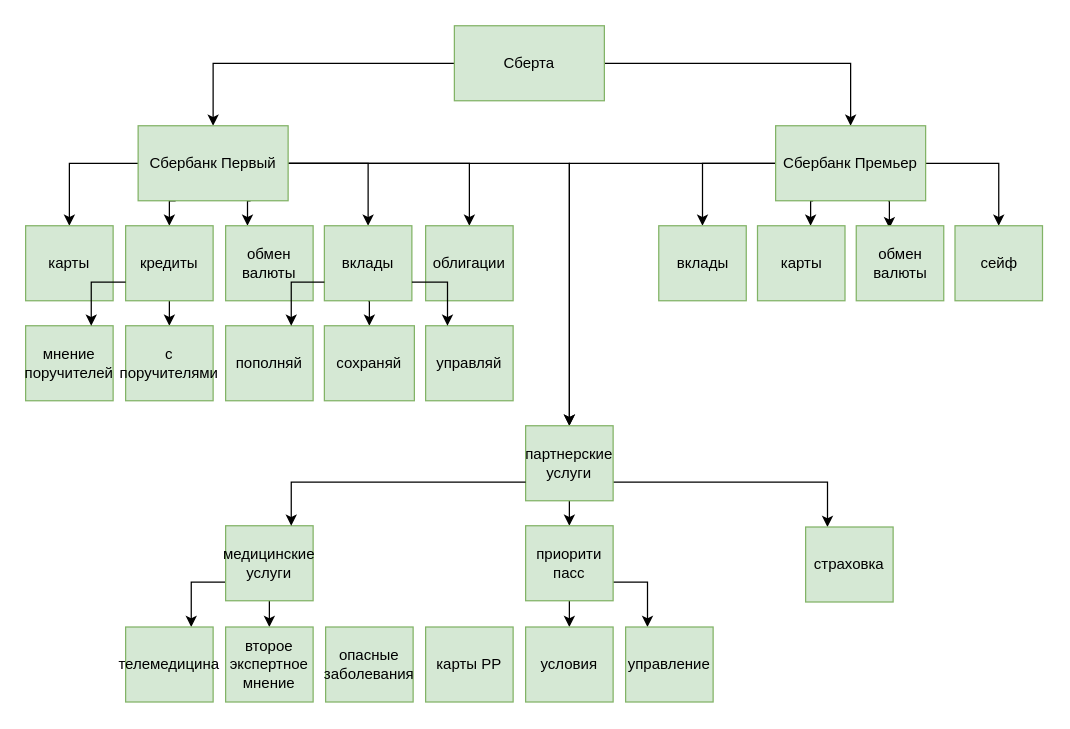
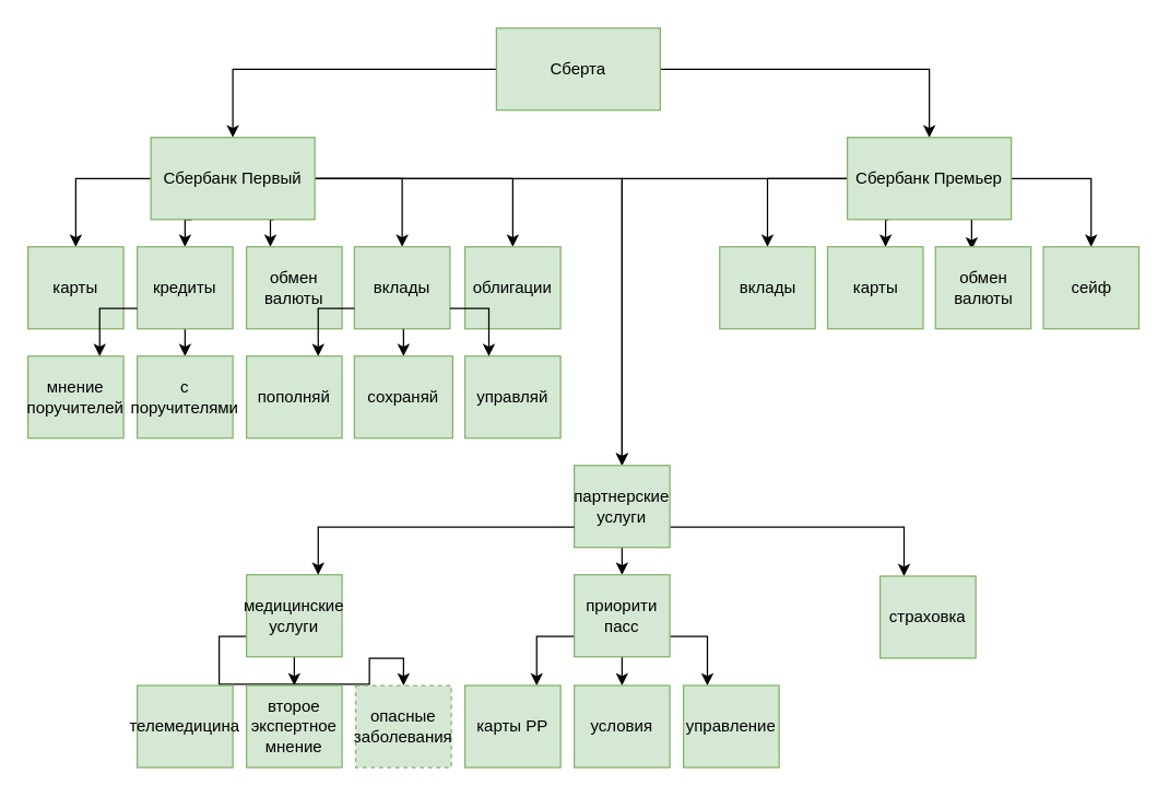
  <mxCell id="0" />
  <mxCell id="1" parent="0" />
  <mxCell id="2" style="edgeStyle=orthogonalEdgeStyle;rounded=0;orthogonalLoop=1;jettySize=auto;html=1;exitX=0;exitY=0.5;exitDx=0;exitDy=0;" parent="1" source="4" target="11" edge="1"><mxGeometry relative="1" as="geometry" /></mxCell>
  <mxCell id="3" style="edgeStyle=orthogonalEdgeStyle;rounded=0;orthogonalLoop=1;jettySize=auto;html=1;exitX=1;exitY=0.5;exitDx=0;exitDy=0;" parent="1" source="4" target="17" edge="1"><mxGeometry relative="1" as="geometry" /></mxCell>
  <mxCell id="4" value="Сберта" style="rounded=0;whiteSpace=wrap;html=1;fillColor=#d5e8d4;strokeColor=#82b366;" parent="1" vertex="1"><mxGeometry x="363" y="20" width="120" height="60" as="geometry" /></mxCell>
  <mxCell id="5" style="edgeStyle=orthogonalEdgeStyle;rounded=0;orthogonalLoop=1;jettySize=auto;html=1;exitX=0;exitY=0.5;exitDx=0;exitDy=0;" parent="1" source="11" target="35" edge="1"><mxGeometry relative="1" as="geometry" /></mxCell>
  <mxCell id="6" style="edgeStyle=orthogonalEdgeStyle;rounded=0;orthogonalLoop=1;jettySize=auto;html=1;exitX=0.25;exitY=1;exitDx=0;exitDy=0;entryX=0.5;entryY=0;entryDx=0;entryDy=0;" parent="1" source="11" target="19" edge="1"><mxGeometry relative="1" as="geometry" /></mxCell>
  <mxCell id="7" style="edgeStyle=orthogonalEdgeStyle;rounded=0;orthogonalLoop=1;jettySize=auto;html=1;exitX=1;exitY=0.5;exitDx=0;exitDy=0;entryX=0.5;entryY=0;entryDx=0;entryDy=0;" parent="1" source="11" target="23" edge="1"><mxGeometry relative="1" as="geometry" /></mxCell>
  <mxCell id="8" style="edgeStyle=orthogonalEdgeStyle;rounded=0;orthogonalLoop=1;jettySize=auto;html=1;exitX=1;exitY=0.5;exitDx=0;exitDy=0;entryX=0.5;entryY=0;entryDx=0;entryDy=0;" parent="1" source="11" target="26" edge="1"><mxGeometry relative="1" as="geometry" /></mxCell>
  <mxCell id="9" style="edgeStyle=orthogonalEdgeStyle;rounded=0;orthogonalLoop=1;jettySize=auto;html=1;exitX=1;exitY=0.5;exitDx=0;exitDy=0;" edge="1" parent="1" source="11" target="21"><mxGeometry relative="1" as="geometry" /></mxCell>
  <mxCell id="10" style="edgeStyle=orthogonalEdgeStyle;rounded=0;orthogonalLoop=1;jettySize=auto;html=1;exitX=0.75;exitY=1;exitDx=0;exitDy=0;entryX=0.25;entryY=0;entryDx=0;entryDy=0;" edge="1" parent="1" source="11" target="22"><mxGeometry relative="1" as="geometry" /></mxCell>
  <mxCell id="11" value="Сбербанк Первый" style="rounded=0;whiteSpace=wrap;html=1;fillColor=#d5e8d4;strokeColor=#82b366;" parent="1" vertex="1"><mxGeometry x="110" y="100" width="120" height="60" as="geometry" /></mxCell>
  <mxCell id="12" style="edgeStyle=orthogonalEdgeStyle;rounded=0;orthogonalLoop=1;jettySize=auto;html=1;exitX=0;exitY=0.5;exitDx=0;exitDy=0;entryX=0.5;entryY=0;entryDx=0;entryDy=0;" parent="1" source="17" target="26" edge="1"><mxGeometry relative="1" as="geometry" /></mxCell>
  <mxCell id="13" style="edgeStyle=orthogonalEdgeStyle;rounded=0;orthogonalLoop=1;jettySize=auto;html=1;exitX=0.25;exitY=1;exitDx=0;exitDy=0;entryX=0.607;entryY=0;entryDx=0;entryDy=0;entryPerimeter=0;" edge="1" parent="1" source="17" target="51"><mxGeometry relative="1" as="geometry" /></mxCell>
  <mxCell id="14" style="edgeStyle=orthogonalEdgeStyle;rounded=0;orthogonalLoop=1;jettySize=auto;html=1;exitX=0.75;exitY=1;exitDx=0;exitDy=0;entryX=0.379;entryY=0.033;entryDx=0;entryDy=0;entryPerimeter=0;" edge="1" parent="1" source="17" target="53"><mxGeometry relative="1" as="geometry" /></mxCell>
  <mxCell id="15" style="edgeStyle=orthogonalEdgeStyle;rounded=0;orthogonalLoop=1;jettySize=auto;html=1;exitX=1;exitY=0.5;exitDx=0;exitDy=0;" edge="1" parent="1" source="17" target="54"><mxGeometry relative="1" as="geometry" /></mxCell>
  <mxCell id="16" style="edgeStyle=orthogonalEdgeStyle;rounded=0;orthogonalLoop=1;jettySize=auto;html=1;exitX=0;exitY=0.5;exitDx=0;exitDy=0;" edge="1" parent="1" source="17" target="52"><mxGeometry relative="1" as="geometry" /></mxCell>
  <mxCell id="17" value="Сбербанк Премьер" style="rounded=0;whiteSpace=wrap;html=1;fillColor=#d5e8d4;strokeColor=#82b366;" parent="1" vertex="1"><mxGeometry x="620" y="100" width="120" height="60" as="geometry" /></mxCell>
  <mxCell id="18" style="edgeStyle=orthogonalEdgeStyle;rounded=0;orthogonalLoop=1;jettySize=auto;html=1;exitX=0.5;exitY=1;exitDx=0;exitDy=0;entryX=0.5;entryY=0;entryDx=0;entryDy=0;" parent="1" source="19" target="31" edge="1"><mxGeometry relative="1" as="geometry" /></mxCell>
  <mxCell id="19" value="кредиты" style="rounded=0;whiteSpace=wrap;html=1;fillColor=#d5e8d4;strokeColor=#82b366;" parent="1" vertex="1"><mxGeometry x="100" y="180" width="70" height="60" as="geometry" /></mxCell>
  <mxCell id="20" style="edgeStyle=orthogonalEdgeStyle;rounded=0;orthogonalLoop=1;jettySize=auto;html=1;exitX=0.5;exitY=1;exitDx=0;exitDy=0;entryX=0.5;entryY=0;entryDx=0;entryDy=0;" parent="1" source="21" target="32" edge="1"><mxGeometry relative="1" as="geometry" /></mxCell>
  <mxCell id="21" value="вклады" style="rounded=0;whiteSpace=wrap;html=1;fillColor=#d5e8d4;strokeColor=#82b366;" parent="1" vertex="1"><mxGeometry x="259" y="180" width="70" height="60" as="geometry" /></mxCell>
  <mxCell id="22" value="обмен валюты" style="rounded=0;whiteSpace=wrap;html=1;fillColor=#d5e8d4;strokeColor=#82b366;" parent="1" vertex="1"><mxGeometry x="180" y="180" width="70" height="60" as="geometry" /></mxCell>
  <mxCell id="23" value="облигации" style="rounded=0;whiteSpace=wrap;html=1;fillColor=#d5e8d4;strokeColor=#82b366;" parent="1" vertex="1"><mxGeometry x="340" y="180" width="70" height="60" as="geometry" /></mxCell>
  <mxCell id="24" style="edgeStyle=orthogonalEdgeStyle;rounded=0;orthogonalLoop=1;jettySize=auto;html=1;exitX=0.5;exitY=1;exitDx=0;exitDy=0;entryX=0.5;entryY=0;entryDx=0;entryDy=0;" parent="1" source="26" target="41" edge="1"><mxGeometry relative="1" as="geometry" /></mxCell>
  <mxCell id="25" style="edgeStyle=orthogonalEdgeStyle;rounded=0;orthogonalLoop=1;jettySize=auto;html=1;exitX=1;exitY=0.75;exitDx=0;exitDy=0;entryX=0.25;entryY=0;entryDx=0;entryDy=0;" parent="1" source="26" target="37" edge="1"><mxGeometry relative="1" as="geometry" /></mxCell>
  <mxCell id="26" value="партнерские услуги" style="rounded=0;whiteSpace=wrap;html=1;fillColor=#d5e8d4;strokeColor=#82b366;" parent="1" vertex="1"><mxGeometry x="420" y="340" width="70" height="60" as="geometry" /></mxCell>
  <mxCell id="27" style="edgeStyle=orthogonalEdgeStyle;rounded=0;orthogonalLoop=1;jettySize=auto;html=1;exitX=0.5;exitY=1;exitDx=0;exitDy=0;entryX=0.5;entryY=0;entryDx=0;entryDy=0;" parent="1" source="29" target="43" edge="1"><mxGeometry relative="1" as="geometry" /></mxCell>
- <mxCell id="28" style="edgeStyle=orthogonalEdgeStyle;rounded=0;orthogonalLoop=1;jettySize=auto;html=1;exitX=0;exitY=0.75;exitDx=0;exitDy=0;entryX=0.75;entryY=0;entryDx=0;entryDy=0;" parent="1" source="29" target="42" edge="1"><mxGeometry relative="1" as="geometry" /></mxCell>
+ <mxCell id="28" style="edgeStyle=orthogonalEdgeStyle;rounded=0;orthogonalLoop=1;jettySize=auto;html=1;exitX=0;exitY=0.75;exitDx=0;exitDy=0;" parent="1" source="29" target="44" edge="1"><mxGeometry relative="1" as="geometry" /></mxCell>
  <mxCell id="29" value="медицинские услуги" style="rounded=0;whiteSpace=wrap;html=1;fillColor=#d5e8d4;strokeColor=#82b366;" parent="1" vertex="1"><mxGeometry x="180" y="420" width="70" height="60" as="geometry" /></mxCell>
  <mxCell id="30" value="мнение поручителей" style="rounded=0;whiteSpace=wrap;html=1;fillColor=#d5e8d4;strokeColor=#82b366;" parent="1" vertex="1"><mxGeometry x="20" y="260" width="70" height="60" as="geometry" /></mxCell>
  <mxCell id="31" value="с поручителями" style="rounded=0;whiteSpace=wrap;html=1;fillColor=#d5e8d4;strokeColor=#82b366;" parent="1" vertex="1"><mxGeometry x="100" y="260" width="70" height="60" as="geometry" /></mxCell>
  <mxCell id="32" value="сохраняй" style="rounded=0;whiteSpace=wrap;html=1;fillColor=#d5e8d4;strokeColor=#82b366;" parent="1" vertex="1"><mxGeometry x="259" y="260" width="72" height="60" as="geometry" /></mxCell>
  <mxCell id="33" value="пополняй" style="rounded=0;whiteSpace=wrap;html=1;fillColor=#d5e8d4;strokeColor=#82b366;" parent="1" vertex="1"><mxGeometry x="180" y="260" width="70" height="60" as="geometry" /></mxCell>
  <mxCell id="34" value="управляй" style="rounded=0;whiteSpace=wrap;html=1;fillColor=#d5e8d4;strokeColor=#82b366;" parent="1" vertex="1"><mxGeometry x="340" y="260" width="70" height="60" as="geometry" /></mxCell>
  <mxCell id="35" value="карты" style="rounded=0;whiteSpace=wrap;html=1;fillColor=#d5e8d4;strokeColor=#82b366;" parent="1" vertex="1"><mxGeometry x="20" y="180" width="70" height="60" as="geometry" /></mxCell>
  <mxCell id="36" style="edgeStyle=orthogonalEdgeStyle;rounded=0;orthogonalLoop=1;jettySize=auto;html=1;exitX=0;exitY=0.75;exitDx=0;exitDy=0;entryX=0.75;entryY=0;entryDx=0;entryDy=0;" parent="1" source="19" target="30" edge="1"><mxGeometry relative="1" as="geometry" /></mxCell>
  <mxCell id="37" value="страховка" style="rounded=0;whiteSpace=wrap;html=1;fillColor=#d5e8d4;strokeColor=#82b366;" parent="1" vertex="1"><mxGeometry x="644" y="421" width="70" height="60" as="geometry" /></mxCell>
+ <mxCell id="38" style="edgeStyle=orthogonalEdgeStyle;rounded=0;orthogonalLoop=1;jettySize=auto;html=1;exitX=0;exitY=0.75;exitDx=0;exitDy=0;entryX=0.75;entryY=0;entryDx=0;entryDy=0;" parent="1" source="41" target="47" edge="1"><mxGeometry relative="1" as="geometry" /></mxCell>
  <mxCell id="39" style="edgeStyle=orthogonalEdgeStyle;rounded=0;orthogonalLoop=1;jettySize=auto;html=1;exitX=0.5;exitY=1;exitDx=0;exitDy=0;entryX=0.5;entryY=0;entryDx=0;entryDy=0;" parent="1" source="41" target="48" edge="1"><mxGeometry relative="1" as="geometry" /></mxCell>
  <mxCell id="40" style="edgeStyle=orthogonalEdgeStyle;rounded=0;orthogonalLoop=1;jettySize=auto;html=1;exitX=1;exitY=0.75;exitDx=0;exitDy=0;entryX=0.25;entryY=0;entryDx=0;entryDy=0;" parent="1" source="41" target="49" edge="1"><mxGeometry relative="1" as="geometry" /></mxCell>
  <mxCell id="41" value="приорити пасс" style="rounded=0;whiteSpace=wrap;html=1;fillColor=#d5e8d4;strokeColor=#82b366;" parent="1" vertex="1"><mxGeometry x="420" y="420" width="70" height="60" as="geometry" /></mxCell>
  <mxCell id="42" value="телемедицина" style="rounded=0;whiteSpace=wrap;html=1;fillColor=#d5e8d4;strokeColor=#82b366;" parent="1" vertex="1"><mxGeometry x="100" y="501" width="70" height="60" as="geometry" /></mxCell>
  <mxCell id="43" value="второе экспертное мнение" style="rounded=0;whiteSpace=wrap;html=1;fillColor=#d5e8d4;strokeColor=#82b366;" parent="1" vertex="1"><mxGeometry x="180" y="501" width="70" height="60" as="geometry" /></mxCell>
- <mxCell id="44" value="опасные заболевания" style="rounded=0;whiteSpace=wrap;html=1;fillColor=#d5e8d4;strokeColor=#82b366;" parent="1" vertex="1"><mxGeometry x="260" y="501" width="70" height="60" as="geometry" /></mxCell>
+ <mxCell id="44" value="опасные заболевания" style="rounded=0;whiteSpace=wrap;html=1;fillColor=#d5e8d4;strokeColor=#82b366;dashed=1;" parent="1" vertex="1"><mxGeometry x="260" y="501" width="70" height="60" as="geometry" /></mxCell>
  <mxCell id="45" style="edgeStyle=orthogonalEdgeStyle;rounded=0;orthogonalLoop=1;jettySize=auto;html=1;exitX=1;exitY=0.75;exitDx=0;exitDy=0;entryX=0.25;entryY=0;entryDx=0;entryDy=0;" parent="1" source="21" target="34" edge="1"><mxGeometry relative="1" as="geometry" /></mxCell>
  <mxCell id="46" style="edgeStyle=orthogonalEdgeStyle;rounded=0;orthogonalLoop=1;jettySize=auto;html=1;exitX=0;exitY=0.75;exitDx=0;exitDy=0;entryX=0.75;entryY=0;entryDx=0;entryDy=0;" parent="1" source="21" target="33" edge="1"><mxGeometry relative="1" as="geometry" /></mxCell>
  <mxCell id="47" value="карты PP" style="rounded=0;whiteSpace=wrap;html=1;fillColor=#d5e8d4;strokeColor=#82b366;" parent="1" vertex="1"><mxGeometry x="340" y="501" width="70" height="60" as="geometry" /></mxCell>
  <mxCell id="48" value="условия" style="rounded=0;whiteSpace=wrap;html=1;fillColor=#d5e8d4;strokeColor=#82b366;" parent="1" vertex="1"><mxGeometry x="420" y="501" width="70" height="60" as="geometry" /></mxCell>
  <mxCell id="49" value="управление" style="rounded=0;whiteSpace=wrap;html=1;fillColor=#d5e8d4;strokeColor=#82b366;" parent="1" vertex="1"><mxGeometry x="500" y="501" width="70" height="60" as="geometry" /></mxCell>
  <mxCell id="50" style="edgeStyle=orthogonalEdgeStyle;rounded=0;orthogonalLoop=1;jettySize=auto;html=1;exitX=0;exitY=0.75;exitDx=0;exitDy=0;entryX=0.75;entryY=0;entryDx=0;entryDy=0;" parent="1" source="26" target="29" edge="1"><mxGeometry relative="1" as="geometry" /></mxCell>
  <mxCell id="51" value="карты" style="rounded=0;whiteSpace=wrap;html=1;fillColor=#d5e8d4;strokeColor=#82b366;" vertex="1" parent="1"><mxGeometry x="605.5" y="180" width="70" height="60" as="geometry" /></mxCell>
  <mxCell id="52" value="вклады" style="rounded=0;whiteSpace=wrap;html=1;fillColor=#d5e8d4;strokeColor=#82b366;" vertex="1" parent="1"><mxGeometry x="526.5" y="180" width="70" height="60" as="geometry" /></mxCell>
  <mxCell id="53" value="обмен валюты" style="rounded=0;whiteSpace=wrap;html=1;fillColor=#d5e8d4;strokeColor=#82b366;" vertex="1" parent="1"><mxGeometry x="684.5" y="180" width="70" height="60" as="geometry" /></mxCell>
  <mxCell id="54" value="сейф" style="rounded=0;whiteSpace=wrap;html=1;fillColor=#d5e8d4;strokeColor=#82b366;" vertex="1" parent="1"><mxGeometry x="763.5" y="180" width="70" height="60" as="geometry" /></mxCell>
